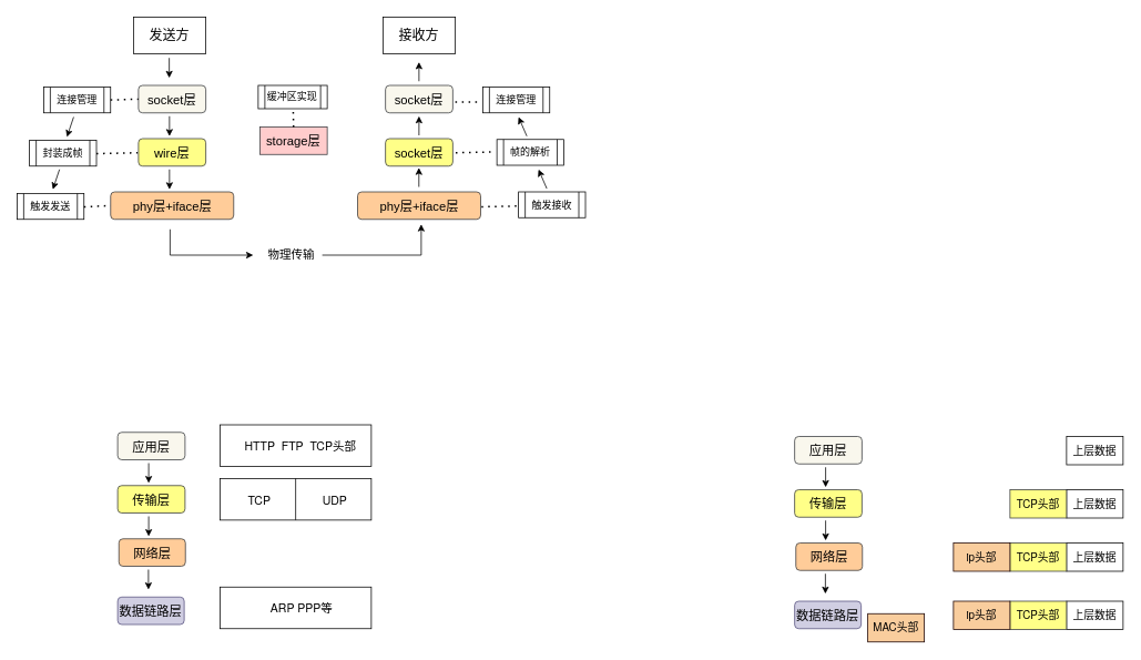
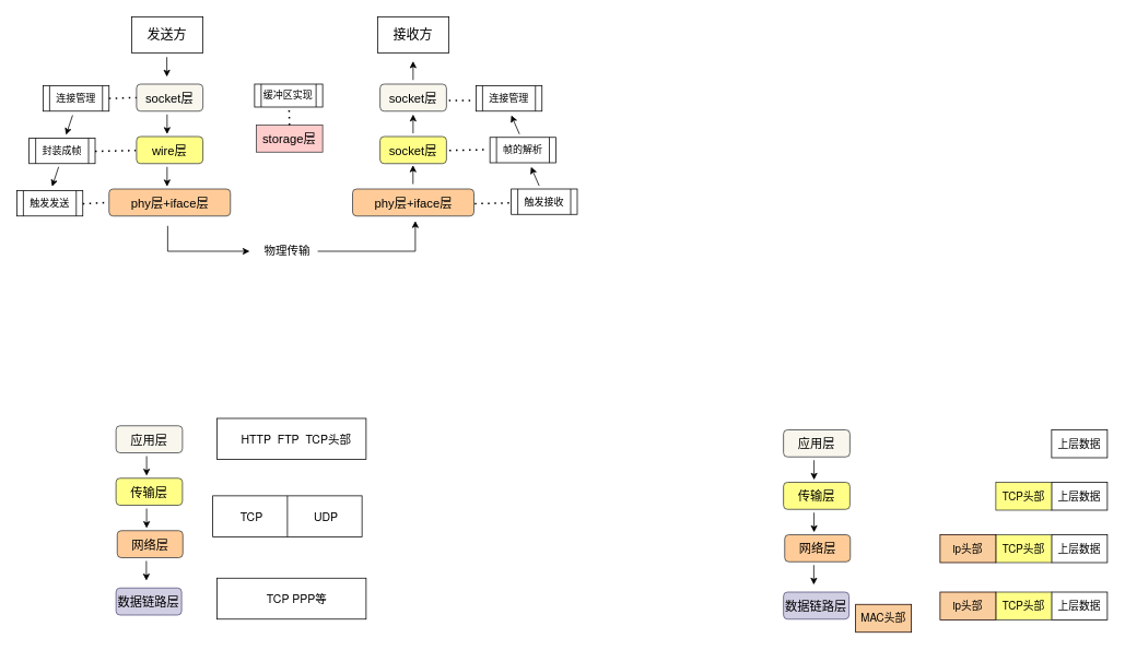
  <mxCell id="0" />
  <mxCell id="1" parent="0" />
  <mxCell id="2" value="&lt;font style=&quot;font-size: 16px;&quot;&gt;发送方&lt;/font&gt;" style="rounded=0;whiteSpace=wrap;html=1;" parent="1" vertex="1"><mxGeometry x="160" y="20" width="87" height="44" as="geometry" /></mxCell>
  <mxCell id="3" value="&lt;span style=&quot;font-size: 16px;&quot;&gt;接收方&lt;/span&gt;" style="rounded=0;whiteSpace=wrap;html=1;" parent="1" vertex="1"><mxGeometry x="460" y="20" width="87" height="44" as="geometry" /></mxCell>
  <mxCell id="4" value="" style="endArrow=classic;html=1;rounded=0;" parent="1" edge="1"><mxGeometry width="50" height="50" relative="1" as="geometry"><mxPoint x="203" y="69" as="sourcePoint" /><mxPoint x="203" y="93" as="targetPoint" /></mxGeometry></mxCell>
  <mxCell id="5" value="&lt;font style=&quot;font-size: 15px;&quot;&gt;socket层&lt;/font&gt;" style="rounded=1;whiteSpace=wrap;html=1;fillColor=#f9f7ed;strokeColor=#36393d;" parent="1" vertex="1"><mxGeometry x="166" y="102" width="81" height="33" as="geometry" /></mxCell>
  <mxCell id="6" value="&lt;font style=&quot;font-size: 15px;&quot;&gt;wire层&lt;/font&gt;" style="rounded=1;whiteSpace=wrap;html=1;fillColor=#ffff88;strokeColor=#36393d;" parent="1" vertex="1"><mxGeometry x="166" y="166" width="81" height="33" as="geometry" /></mxCell>
  <mxCell id="7" value="&lt;font style=&quot;font-size: 15px;&quot;&gt;phy层+iface层&lt;/font&gt;" style="rounded=1;whiteSpace=wrap;html=1;fillColor=#ffcc99;strokeColor=#36393d;" parent="1" vertex="1"><mxGeometry x="132.5" y="230" width="148" height="33" as="geometry" /></mxCell>
  <mxCell id="8" value="&lt;font style=&quot;font-size: 15px;&quot;&gt;socket层&lt;/font&gt;" style="rounded=1;whiteSpace=wrap;html=1;fillColor=#f9f7ed;strokeColor=#36393d;" parent="1" vertex="1"><mxGeometry x="463" y="102" width="81" height="33" as="geometry" /></mxCell>
  <mxCell id="9" value="&lt;font style=&quot;font-size: 15px;&quot;&gt;socket层&lt;/font&gt;" style="rounded=1;whiteSpace=wrap;html=1;fillColor=#ffff88;strokeColor=#36393d;" parent="1" vertex="1"><mxGeometry x="463" y="166" width="81" height="33" as="geometry" /></mxCell>
  <mxCell id="10" value="&lt;font style=&quot;font-size: 15px;&quot;&gt;phy层+iface层&lt;/font&gt;" style="rounded=1;whiteSpace=wrap;html=1;fillColor=#ffcc99;strokeColor=#36393d;" parent="1" vertex="1"><mxGeometry x="429.5" y="230" width="148" height="33" as="geometry" /></mxCell>
  <mxCell id="11" value="" style="endArrow=classic;html=1;rounded=0;" parent="1" edge="1"><mxGeometry width="50" height="50" relative="1" as="geometry"><mxPoint x="204" y="275" as="sourcePoint" /><mxPoint x="304" y="306" as="targetPoint" /><Array as="points"><mxPoint x="204" y="306" /></Array></mxGeometry></mxCell>
  <mxCell id="12" value="" style="endArrow=classic;html=1;rounded=0;" parent="1" edge="1"><mxGeometry width="50" height="50" relative="1" as="geometry"><mxPoint x="203.3" y="139" as="sourcePoint" /><mxPoint x="203.3" y="163" as="targetPoint" /></mxGeometry></mxCell>
  <mxCell id="13" value="" style="endArrow=classic;html=1;rounded=0;" parent="1" edge="1"><mxGeometry width="50" height="50" relative="1" as="geometry"><mxPoint x="203.3" y="203" as="sourcePoint" /><mxPoint x="203.3" y="227" as="targetPoint" /></mxGeometry></mxCell>
  <mxCell id="14" value="物理传输" style="text;strokeColor=none;fillColor=none;align=left;verticalAlign=middle;spacingLeft=4;spacingRight=4;overflow=hidden;points=[[0,0.5],[1,0.5]];portConstraint=eastwest;rotatable=0;whiteSpace=wrap;html=1;strokeWidth=14;fontSize=14;" parent="1" vertex="1"><mxGeometry x="316" y="291" width="80" height="30" as="geometry" /></mxCell>
  <mxCell id="15" value="" style="endArrow=classic;html=1;rounded=0;" parent="1" edge="1"><mxGeometry width="50" height="50" relative="1" as="geometry"><mxPoint x="387" y="306" as="sourcePoint" /><mxPoint x="506" y="269" as="targetPoint" /><Array as="points"><mxPoint x="506" y="306" /></Array></mxGeometry></mxCell>
  <mxCell id="16" value="" style="endArrow=classic;html=1;rounded=0;" parent="1" edge="1"><mxGeometry width="50" height="50" relative="1" as="geometry"><mxPoint x="503.21" y="224" as="sourcePoint" /><mxPoint x="503.21" y="201" as="targetPoint" /></mxGeometry></mxCell>
  <mxCell id="17" value="" style="endArrow=classic;html=1;rounded=0;" parent="1" edge="1"><mxGeometry width="50" height="50" relative="1" as="geometry"><mxPoint x="503.33" y="162" as="sourcePoint" /><mxPoint x="503.33" y="139" as="targetPoint" /></mxGeometry></mxCell>
  <mxCell id="18" value="" style="endArrow=classic;html=1;rounded=0;" parent="1" edge="1"><mxGeometry width="50" height="50" relative="1" as="geometry"><mxPoint x="503.33" y="97" as="sourcePoint" /><mxPoint x="503.33" y="74" as="targetPoint" /></mxGeometry></mxCell>
  <mxCell id="19" value="&lt;span style=&quot;font-size: 15px;&quot;&gt;storage层&lt;/span&gt;" style="whiteSpace=wrap;html=1;fillColor=#ffcccc;strokeColor=#36393d;rounded=0;" parent="1" vertex="1"><mxGeometry x="312" y="152" width="81" height="33" as="geometry" /></mxCell>
  <mxCell id="20" value="连接管理" style="shape=process;whiteSpace=wrap;html=1;backgroundOutline=1;" parent="1" vertex="1"><mxGeometry x="52" y="104" width="80.5" height="31" as="geometry" /></mxCell>
  <mxCell id="21" value="封装成帧" style="shape=process;whiteSpace=wrap;html=1;backgroundOutline=1;" parent="1" vertex="1"><mxGeometry x="35" y="168" width="80.5" height="31" as="geometry" /></mxCell>
  <mxCell id="22" value="触发发送" style="shape=process;whiteSpace=wrap;html=1;backgroundOutline=1;" parent="1" vertex="1"><mxGeometry x="20" y="232" width="80.5" height="31" as="geometry" /></mxCell>
  <mxCell id="23" value="连接管理" style="shape=process;whiteSpace=wrap;html=1;backgroundOutline=1;" parent="1" vertex="1"><mxGeometry x="580" y="104" width="80.5" height="31" as="geometry" /></mxCell>
  <mxCell id="24" value="帧的解析" style="shape=process;whiteSpace=wrap;html=1;backgroundOutline=1;" parent="1" vertex="1"><mxGeometry x="597" y="167" width="80.5" height="31" as="geometry" /></mxCell>
  <mxCell id="25" value="触发接收" style="shape=process;whiteSpace=wrap;html=1;backgroundOutline=1;" parent="1" vertex="1"><mxGeometry x="623" y="230" width="80.5" height="31" as="geometry" /></mxCell>
  <mxCell id="26" value="缓冲区实现" style="shape=process;whiteSpace=wrap;html=1;backgroundOutline=1;" parent="1" vertex="1"><mxGeometry x="310" y="102" width="83" height="28" as="geometry" /></mxCell>
  <mxCell id="27" value="&lt;font style=&quot;font-size: 15px;&quot;&gt;应用层&lt;/font&gt;" style="rounded=1;whiteSpace=wrap;html=1;fillColor=#f9f7ed;strokeColor=#36393d;" vertex="1" parent="1"><mxGeometry x="141" y="519" width="81" height="33" as="geometry" /></mxCell>
  <mxCell id="28" value="&lt;font style=&quot;font-size: 15px;&quot;&gt;传输层&lt;/font&gt;" style="rounded=1;whiteSpace=wrap;html=1;fillColor=#ffff88;strokeColor=#36393d;" vertex="1" parent="1"><mxGeometry x="141" y="583" width="81" height="33" as="geometry" /></mxCell>
  <mxCell id="29" value="&lt;span style=&quot;font-size: 15px;&quot;&gt;网络层&lt;/span&gt;" style="rounded=1;whiteSpace=wrap;html=1;fillColor=#ffcc99;strokeColor=#36393d;" vertex="1" parent="1"><mxGeometry x="142.5" y="647" width="80" height="33" as="geometry" /></mxCell>
  <mxCell id="30" value="" style="endArrow=classic;html=1;rounded=0;" edge="1" parent="1"><mxGeometry width="50" height="50" relative="1" as="geometry"><mxPoint x="178.3" y="556" as="sourcePoint" /><mxPoint x="178.3" y="580" as="targetPoint" /></mxGeometry></mxCell>
  <mxCell id="31" value="" style="endArrow=classic;html=1;rounded=0;" edge="1" parent="1"><mxGeometry width="50" height="50" relative="1" as="geometry"><mxPoint x="178.3" y="620" as="sourcePoint" /><mxPoint x="178.3" y="644" as="targetPoint" /></mxGeometry></mxCell>
  <mxCell id="32" value="" style="endArrow=classic;html=1;rounded=0;" edge="1" parent="1"><mxGeometry width="50" height="50" relative="1" as="geometry"><mxPoint x="88.08" y="140" as="sourcePoint" /><mxPoint x="80" y="164" as="targetPoint" /></mxGeometry></mxCell>
  <mxCell id="33" value="" style="endArrow=classic;html=1;rounded=0;" edge="1" parent="1"><mxGeometry width="50" height="50" relative="1" as="geometry"><mxPoint x="71.08" y="203" as="sourcePoint" /><mxPoint x="63" y="227" as="targetPoint" /></mxGeometry></mxCell>
  <mxCell id="34" value="" style="endArrow=none;dashed=1;html=1;dashPattern=1 3;strokeWidth=2;rounded=0;entryX=0;entryY=0.5;entryDx=0;entryDy=0;exitX=1;exitY=0.5;exitDx=0;exitDy=0;" edge="1" parent="1" source="20" target="5"><mxGeometry width="50" height="50" relative="1" as="geometry"><mxPoint x="133" y="120" as="sourcePoint" /><mxPoint x="204" y="154" as="targetPoint" /></mxGeometry></mxCell>
  <mxCell id="35" value="" style="endArrow=none;dashed=1;html=1;dashPattern=1 3;strokeWidth=2;rounded=0;exitX=1;exitY=0.5;exitDx=0;exitDy=0;" edge="1" parent="1"><mxGeometry width="50" height="50" relative="1" as="geometry"><mxPoint x="115.5" y="184" as="sourcePoint" /><mxPoint x="165" y="183" as="targetPoint" /></mxGeometry></mxCell>
  <mxCell id="36" value="" style="endArrow=none;dashed=1;html=1;dashPattern=1 3;strokeWidth=2;rounded=0;exitX=1;exitY=0.5;exitDx=0;exitDy=0;entryX=0;entryY=0.5;entryDx=0;entryDy=0;" edge="1" parent="1" target="7"><mxGeometry width="50" height="50" relative="1" as="geometry"><mxPoint x="100.5" y="248" as="sourcePoint" /><mxPoint x="150" y="247" as="targetPoint" /></mxGeometry></mxCell>
  <mxCell id="37" value="" style="endArrow=none;dashed=1;html=1;dashPattern=1 3;strokeWidth=2;rounded=0;exitX=1;exitY=0.5;exitDx=0;exitDy=0;" edge="1" parent="1"><mxGeometry width="50" height="50" relative="1" as="geometry"><mxPoint x="547" y="122" as="sourcePoint" /><mxPoint x="573" y="122" as="targetPoint" /></mxGeometry></mxCell>
  <mxCell id="38" value="" style="endArrow=none;dashed=1;html=1;dashPattern=1 3;strokeWidth=2;rounded=0;exitX=1;exitY=0.5;exitDx=0;exitDy=0;" edge="1" parent="1"><mxGeometry width="50" height="50" relative="1" as="geometry"><mxPoint x="547.5" y="183" as="sourcePoint" /><mxPoint x="594" y="182" as="targetPoint" /></mxGeometry></mxCell>
  <mxCell id="39" value="" style="endArrow=none;dashed=1;html=1;dashPattern=1 3;strokeWidth=2;rounded=0;exitX=1;exitY=0.5;exitDx=0;exitDy=0;" edge="1" parent="1"><mxGeometry width="50" height="50" relative="1" as="geometry"><mxPoint x="578.5" y="248" as="sourcePoint" /><mxPoint x="622" y="247" as="targetPoint" /></mxGeometry></mxCell>
  <mxCell id="40" value="" style="endArrow=classic;html=1;rounded=0;" edge="1" parent="1"><mxGeometry width="50" height="50" relative="1" as="geometry"><mxPoint x="657" y="226" as="sourcePoint" /><mxPoint x="647" y="203" as="targetPoint" /></mxGeometry></mxCell>
  <mxCell id="41" value="" style="endArrow=classic;html=1;rounded=0;" edge="1" parent="1"><mxGeometry width="50" height="50" relative="1" as="geometry"><mxPoint x="633" y="163" as="sourcePoint" /><mxPoint x="623" y="140" as="targetPoint" /></mxGeometry></mxCell>
  <mxCell id="42" value="" style="endArrow=none;dashed=1;html=1;dashPattern=1 3;strokeWidth=2;rounded=0;exitX=0.5;exitY=0;exitDx=0;exitDy=0;" edge="1" parent="1" source="19"><mxGeometry width="50" height="50" relative="1" as="geometry"><mxPoint x="305" y="183" as="sourcePoint" /><mxPoint x="352" y="130" as="targetPoint" /></mxGeometry></mxCell>
  <mxCell id="43" value="" style="endArrow=classic;html=1;rounded=0;" edge="1" parent="1"><mxGeometry width="50" height="50" relative="1" as="geometry"><mxPoint x="178" y="684" as="sourcePoint" /><mxPoint x="178" y="708" as="targetPoint" /></mxGeometry></mxCell>
  <mxCell id="44" value="&lt;span style=&quot;font-size: 15px;&quot;&gt;数据链路层&lt;/span&gt;" style="rounded=1;whiteSpace=wrap;html=1;fillColor=#d0cee2;strokeColor=#56517e;" vertex="1" parent="1"><mxGeometry x="141" y="717" width="80" height="33" as="geometry" /></mxCell>
  <mxCell id="45" value="&lt;div style=&quot;text-indent: 28px;&quot;&gt;&lt;span style=&quot;color: light-dark(rgb(0, 0, 0), rgb(255, 255, 255)); font-size: 14px; background-color: rgb(255, 255, 255);&quot;&gt;&lt;font face=&quot;Helvetica Neue, Helvetica, Arial, PingFang SC, Hiragino Sans GB, Microsoft YaHei, WenQuanYi Micro Hei, sans-serif&quot;&gt;HTTP&amp;nbsp; FTP&amp;nbsp; TCP头部&lt;/font&gt;&lt;/span&gt;&lt;/div&gt;" style="rounded=0;whiteSpace=wrap;html=1;align=left;" vertex="1" parent="1"><mxGeometry x="264" y="510" width="182" height="50" as="geometry" /></mxCell>
- <mxCell id="46" value="&lt;div style=&quot;text-indent: 28px;&quot;&gt;&lt;span style=&quot;color: light-dark(rgb(0, 0, 0), rgb(255, 255, 255)); font-size: 14px; background-color: rgb(255, 255, 255);&quot;&gt;&lt;font face=&quot;Helvetica Neue, Helvetica, Arial, PingFang SC, Hiragino Sans GB, Microsoft YaHei, WenQuanYi Micro Hei, sans-serif&quot;&gt;&amp;nbsp;TCP&amp;nbsp; &amp;nbsp; &amp;nbsp; &amp;nbsp; &amp;nbsp; &amp;nbsp; &amp;nbsp; &amp;nbsp; UDP&lt;/font&gt;&lt;/span&gt;&lt;/div&gt;" style="rounded=0;whiteSpace=wrap;html=1;align=left;" vertex="1" parent="1"><mxGeometry x="264" y="574.5" width="182" height="50" as="geometry" /></mxCell>
- <mxCell id="47" value="&lt;div style=&quot;text-indent: 28px;&quot;&gt;&lt;span style=&quot;color: light-dark(rgb(0, 0, 0), rgb(255, 255, 255)); font-size: 14px; background-color: rgb(255, 255, 255);&quot;&gt;&lt;font face=&quot;Helvetica Neue, Helvetica, Arial, PingFang SC, Hiragino Sans GB, Microsoft YaHei, WenQuanYi Micro Hei, sans-serif&quot;&gt;&amp;nbsp; &amp;nbsp; &amp;nbsp; &amp;nbsp; ARP PPP等&lt;/font&gt;&lt;/span&gt;&lt;/div&gt;" style="rounded=0;whiteSpace=wrap;html=1;align=left;" vertex="1" parent="1"><mxGeometry x="264" y="705" width="182" height="50" as="geometry" /></mxCell>
+ <mxCell id="46" value="&lt;div style=&quot;text-indent: 28px;&quot;&gt;&lt;span style=&quot;color: light-dark(rgb(0, 0, 0), rgb(255, 255, 255)); font-size: 14px; background-color: rgb(255, 255, 255);&quot;&gt;&lt;font face=&quot;Helvetica Neue, Helvetica, Arial, PingFang SC, Hiragino Sans GB, Microsoft YaHei, WenQuanYi Micro Hei, sans-serif&quot;&gt;&amp;nbsp;TCP&amp;nbsp; &amp;nbsp; &amp;nbsp; &amp;nbsp; &amp;nbsp; &amp;nbsp; &amp;nbsp; &amp;nbsp; UDP&lt;/font&gt;&lt;/span&gt;&lt;/div&gt;" style="rounded=0;whiteSpace=wrap;html=1;align=left;" vertex="1" parent="1"><mxGeometry x="259" y="604.5" width="182" height="50" as="geometry" /></mxCell>
+ <mxCell id="47" value="&lt;div style=&quot;text-indent: 28px;&quot;&gt;&lt;span style=&quot;color: light-dark(rgb(0, 0, 0), rgb(255, 255, 255)); font-size: 14px; background-color: rgb(255, 255, 255);&quot;&gt;&lt;font face=&quot;Helvetica Neue, Helvetica, Arial, PingFang SC, Hiragino Sans GB, Microsoft YaHei, WenQuanYi Micro Hei, sans-serif&quot;&gt;&amp;nbsp; &amp;nbsp; &amp;nbsp; &amp;nbsp; TCP PPP等&lt;/font&gt;&lt;/span&gt;&lt;/div&gt;" style="rounded=0;whiteSpace=wrap;html=1;align=left;" vertex="1" parent="1"><mxGeometry x="264" y="705" width="182" height="50" as="geometry" /></mxCell>
  <mxCell id="48" value="" style="endArrow=none;html=1;rounded=0;exitX=0.5;exitY=1;exitDx=0;exitDy=0;entryX=0.5;entryY=0;entryDx=0;entryDy=0;" edge="1" parent="1" source="46" target="46"><mxGeometry width="50" height="50" relative="1" as="geometry"><mxPoint x="484" y="577" as="sourcePoint" /><mxPoint x="352" y="573" as="targetPoint" /></mxGeometry></mxCell>
  <mxCell id="49" value="&lt;font style=&quot;font-size: 15px;&quot;&gt;应用层&lt;/font&gt;" style="rounded=1;whiteSpace=wrap;html=1;fillColor=#f9f7ed;strokeColor=#36393d;" vertex="1" parent="1"><mxGeometry x="955" y="524" width="81" height="33" as="geometry" /></mxCell>
  <mxCell id="50" value="&lt;font style=&quot;font-size: 15px;&quot;&gt;传输层&lt;/font&gt;" style="rounded=1;whiteSpace=wrap;html=1;fillColor=#ffff88;strokeColor=#36393d;" vertex="1" parent="1"><mxGeometry x="955" y="588" width="81" height="33" as="geometry" /></mxCell>
  <mxCell id="51" value="&lt;span style=&quot;font-size: 15px;&quot;&gt;网络层&lt;/span&gt;" style="rounded=1;whiteSpace=wrap;html=1;fillColor=#ffcc99;strokeColor=#36393d;" vertex="1" parent="1"><mxGeometry x="956.5" y="652" width="80" height="33" as="geometry" /></mxCell>
  <mxCell id="52" value="" style="endArrow=classic;html=1;rounded=0;" edge="1" parent="1"><mxGeometry width="50" height="50" relative="1" as="geometry"><mxPoint x="992.3" y="561" as="sourcePoint" /><mxPoint x="992.3" y="585" as="targetPoint" /></mxGeometry></mxCell>
  <mxCell id="53" value="" style="endArrow=classic;html=1;rounded=0;" edge="1" parent="1"><mxGeometry width="50" height="50" relative="1" as="geometry"><mxPoint x="992.3" y="625" as="sourcePoint" /><mxPoint x="992.3" y="649" as="targetPoint" /></mxGeometry></mxCell>
  <mxCell id="54" value="" style="endArrow=classic;html=1;rounded=0;" edge="1" parent="1"><mxGeometry width="50" height="50" relative="1" as="geometry"><mxPoint x="992" y="689" as="sourcePoint" /><mxPoint x="992" y="713" as="targetPoint" /></mxGeometry></mxCell>
  <mxCell id="55" value="&lt;span style=&quot;font-size: 15px;&quot;&gt;数据链路层&lt;/span&gt;" style="rounded=1;whiteSpace=wrap;html=1;fillColor=#d0cee2;strokeColor=#56517e;" vertex="1" parent="1"><mxGeometry x="955" y="722" width="80" height="33" as="geometry" /></mxCell>
  <mxCell id="56" value="&lt;font style=&quot;font-size: 13px;&quot; face=&quot;Helvetica Neue, Helvetica, Arial, PingFang SC, Hiragino Sans GB, Microsoft YaHei, WenQuanYi Micro Hei, sans-serif&quot;&gt;&lt;span style=&quot;background-color: rgb(255, 255, 255);&quot;&gt;上层数据&lt;/span&gt;&lt;/font&gt;" style="rounded=0;whiteSpace=wrap;html=1;align=center;" vertex="1" parent="1"><mxGeometry x="1282" y="524" width="68" height="34" as="geometry" /></mxCell>
  <mxCell id="57" value="&lt;font style=&quot;font-size: 13px;&quot; face=&quot;Helvetica Neue, Helvetica, Arial, PingFang SC, Hiragino Sans GB, Microsoft YaHei, WenQuanYi Micro Hei, sans-serif&quot;&gt;&lt;span style=&quot;background-color: rgb(255, 255, 255);&quot;&gt;上层数据&lt;/span&gt;&lt;/font&gt;" style="rounded=0;whiteSpace=wrap;html=1;align=center;" vertex="1" parent="1"><mxGeometry x="1282" y="588" width="68" height="34" as="geometry" /></mxCell>
  <mxCell id="58" value="&lt;font style=&quot;font-size: 13px;&quot; face=&quot;Helvetica Neue, Helvetica, Arial, PingFang SC, Hiragino Sans GB, Microsoft YaHei, WenQuanYi Micro Hei, sans-serif&quot;&gt;&lt;span style=&quot;background-color: rgb(255, 255, 255);&quot;&gt;上层数据&lt;/span&gt;&lt;/font&gt;" style="rounded=0;whiteSpace=wrap;html=1;align=center;" vertex="1" parent="1"><mxGeometry x="1282" y="652" width="68" height="34" as="geometry" /></mxCell>
  <mxCell id="59" value="&lt;font face=&quot;Helvetica Neue, Helvetica, Arial, PingFang SC, Hiragino Sans GB, Microsoft YaHei, WenQuanYi Micro Hei, sans-serif&quot;&gt;&lt;span style=&quot;font-size: 13px;&quot;&gt;TCP头部&lt;/span&gt;&lt;/font&gt;" style="rounded=0;whiteSpace=wrap;html=1;align=center;fillColor=#ffff88;strokeColor=#36393d;" vertex="1" parent="1"><mxGeometry x="1214" y="588" width="68" height="34" as="geometry" /></mxCell>
  <mxCell id="60" value="&lt;font face=&quot;Helvetica Neue, Helvetica, Arial, PingFang SC, Hiragino Sans GB, Microsoft YaHei, WenQuanYi Micro Hei, sans-serif&quot;&gt;&lt;span style=&quot;font-size: 13px;&quot;&gt;TCP头部&lt;/span&gt;&lt;/font&gt;" style="rounded=0;whiteSpace=wrap;html=1;align=center;fillColor=#ffff88;strokeColor=#36393d;" vertex="1" parent="1"><mxGeometry x="1214" y="652" width="68" height="34" as="geometry" /></mxCell>
  <mxCell id="61" value="&lt;font face=&quot;Helvetica Neue, Helvetica, Arial, PingFang SC, Hiragino Sans GB, Microsoft YaHei, WenQuanYi Micro Hei, sans-serif&quot;&gt;&lt;span style=&quot;font-size: 13px;&quot;&gt;ip头部&lt;/span&gt;&lt;/font&gt;" style="rounded=0;whiteSpace=wrap;html=1;align=center;fillColor=light-dark(#f9cd9d, #36210a);strokeColor=light-dark(#190000, #996500);" vertex="1" parent="1"><mxGeometry x="1146" y="652" width="68" height="34" as="geometry" /></mxCell>
  <mxCell id="62" value="&lt;font style=&quot;font-size: 13px;&quot; face=&quot;Helvetica Neue, Helvetica, Arial, PingFang SC, Hiragino Sans GB, Microsoft YaHei, WenQuanYi Micro Hei, sans-serif&quot;&gt;&lt;span style=&quot;background-color: rgb(255, 255, 255);&quot;&gt;上层数据&lt;/span&gt;&lt;/font&gt;" style="rounded=0;whiteSpace=wrap;html=1;align=center;" vertex="1" parent="1"><mxGeometry x="1282" y="722" width="68" height="34" as="geometry" /></mxCell>
  <mxCell id="63" value="&lt;font face=&quot;Helvetica Neue, Helvetica, Arial, PingFang SC, Hiragino Sans GB, Microsoft YaHei, WenQuanYi Micro Hei, sans-serif&quot;&gt;&lt;span style=&quot;font-size: 13px;&quot;&gt;TCP头部&lt;/span&gt;&lt;/font&gt;" style="rounded=0;whiteSpace=wrap;html=1;align=center;fillColor=#ffff88;strokeColor=#36393d;" vertex="1" parent="1"><mxGeometry x="1214" y="722" width="68" height="34" as="geometry" /></mxCell>
  <mxCell id="64" value="&lt;font face=&quot;Helvetica Neue, Helvetica, Arial, PingFang SC, Hiragino Sans GB, Microsoft YaHei, WenQuanYi Micro Hei, sans-serif&quot;&gt;&lt;span style=&quot;font-size: 13px;&quot;&gt;ip头部&lt;/span&gt;&lt;/font&gt;" style="rounded=0;whiteSpace=wrap;html=1;align=center;fillColor=light-dark(#f9cd9d, #36210a);strokeColor=light-dark(#190000, #996500);" vertex="1" parent="1"><mxGeometry x="1146" y="722" width="68" height="34" as="geometry" /></mxCell>
  <mxCell id="65" value="&lt;font face=&quot;Helvetica Neue, Helvetica, Arial, PingFang SC, Hiragino Sans GB, Microsoft YaHei, WenQuanYi Micro Hei, sans-serif&quot;&gt;&lt;span style=&quot;font-size: 13px;&quot;&gt;MAC头部&lt;/span&gt;&lt;/font&gt;" style="rounded=0;whiteSpace=wrap;html=1;align=center;fillColor=light-dark(#f9cd9d, #36210a);strokeColor=light-dark(#190000, #996500);" vertex="1" parent="1"><mxGeometry x="1043" y="737" width="68" height="34" as="geometry" /></mxCell>
